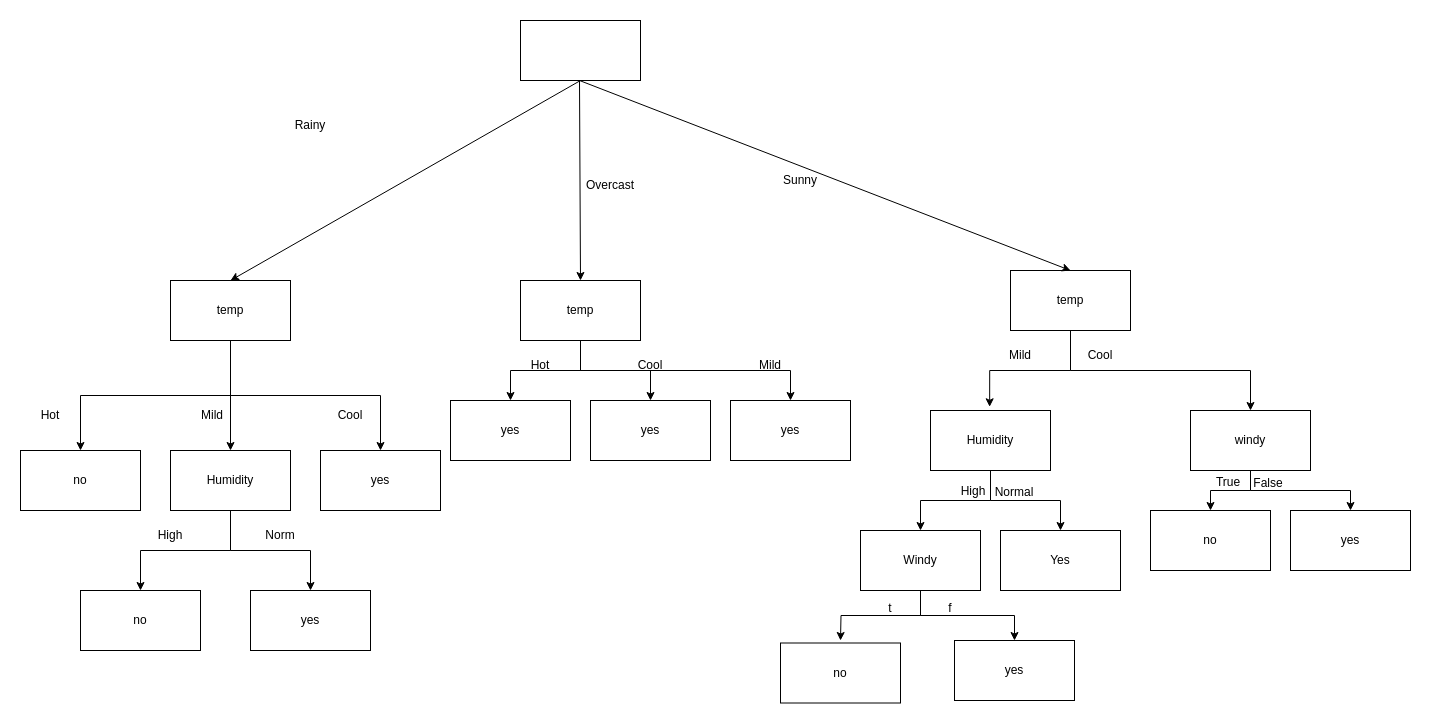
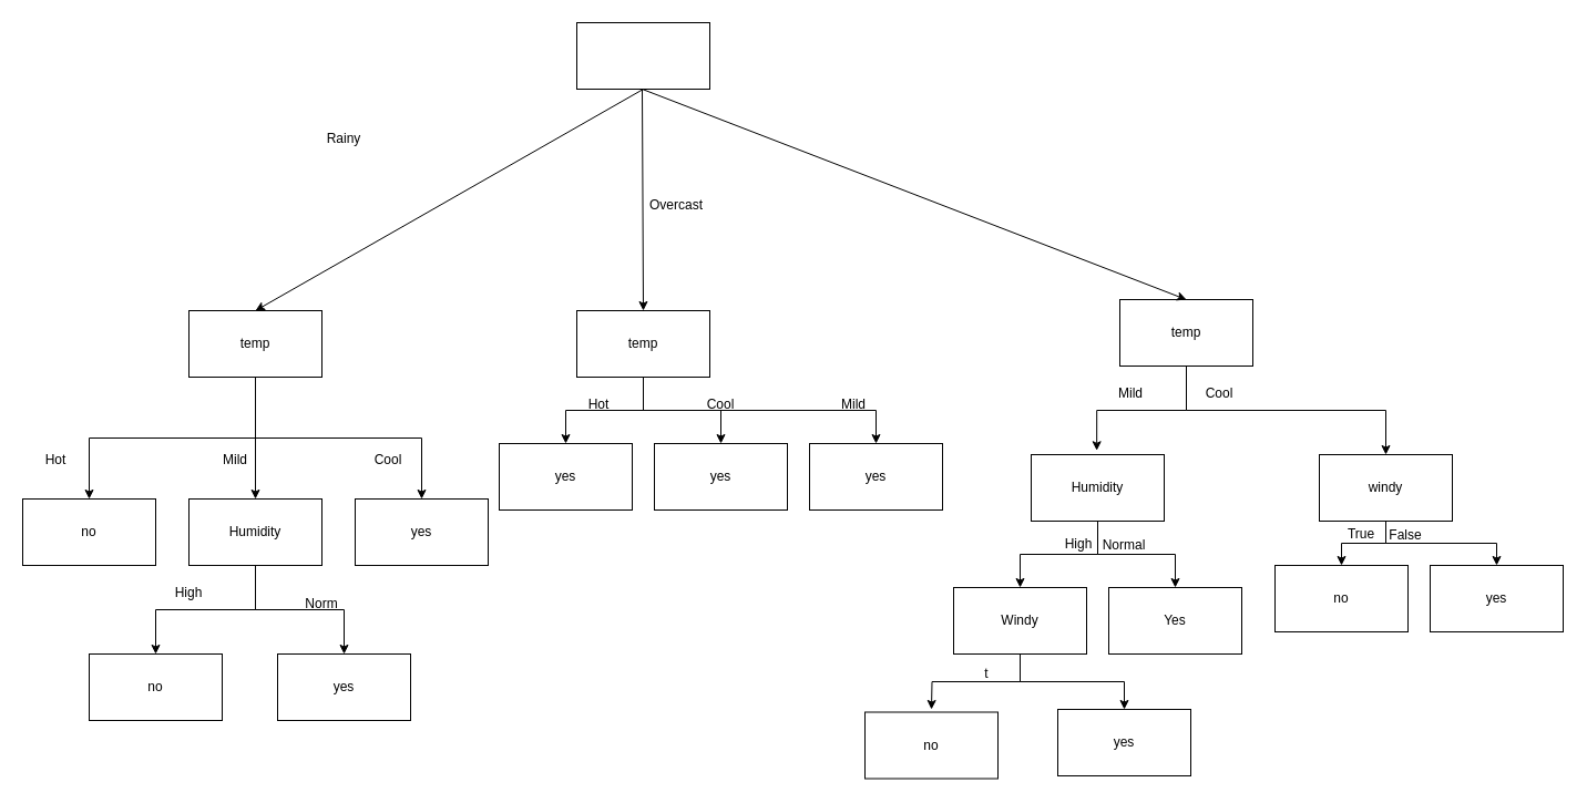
  <mxCell id="0" />
  <mxCell id="1" parent="0" />
  <mxCell id="2" value="" style="rounded=0;whiteSpace=wrap;html=1;" parent="1" vertex="1"><mxGeometry x="520" y="20" width="120" height="60" as="geometry" /></mxCell>
  <mxCell id="3" style="edgeStyle=orthogonalEdgeStyle;rounded=0;orthogonalLoop=1;jettySize=auto;html=1;exitX=0.5;exitY=1;exitDx=0;exitDy=0;entryX=0.5;entryY=0;entryDx=0;entryDy=0;" edge="1" parent="1" source="6" target="22"><mxGeometry relative="1" as="geometry" /></mxCell>
  <mxCell id="4" style="edgeStyle=orthogonalEdgeStyle;rounded=0;orthogonalLoop=1;jettySize=auto;html=1;exitX=0.5;exitY=1;exitDx=0;exitDy=0;entryX=0.5;entryY=0;entryDx=0;entryDy=0;" edge="1" parent="1" source="6" target="26"><mxGeometry relative="1" as="geometry" /></mxCell>
  <mxCell id="5" style="edgeStyle=orthogonalEdgeStyle;rounded=0;orthogonalLoop=1;jettySize=auto;html=1;exitX=0.5;exitY=1;exitDx=0;exitDy=0;entryX=0.5;entryY=0;entryDx=0;entryDy=0;" edge="1" parent="1" source="6" target="28"><mxGeometry relative="1" as="geometry" /></mxCell>
  <mxCell id="6" value="" style="rounded=0;whiteSpace=wrap;html=1;" vertex="1" parent="1"><mxGeometry x="170" y="280" width="120" height="60" as="geometry" /></mxCell>
  <mxCell id="7" value="temp" style="text;html=1;align=center;verticalAlign=middle;whiteSpace=wrap;rounded=0;" vertex="1" parent="1"><mxGeometry x="200" y="295" width="60" height="30" as="geometry" /></mxCell>
  <mxCell id="8" style="edgeStyle=orthogonalEdgeStyle;rounded=0;orthogonalLoop=1;jettySize=auto;html=1;exitX=0.5;exitY=1;exitDx=0;exitDy=0;entryX=0.5;entryY=0;entryDx=0;entryDy=0;" edge="1" parent="1" source="11" target="73"><mxGeometry relative="1" as="geometry" /></mxCell>
  <mxCell id="9" style="edgeStyle=orthogonalEdgeStyle;rounded=0;orthogonalLoop=1;jettySize=auto;html=1;exitX=0.5;exitY=1;exitDx=0;exitDy=0;entryX=0.5;entryY=0;entryDx=0;entryDy=0;" edge="1" parent="1" source="11" target="75"><mxGeometry relative="1" as="geometry" /></mxCell>
  <mxCell id="10" style="edgeStyle=orthogonalEdgeStyle;rounded=0;orthogonalLoop=1;jettySize=auto;html=1;exitX=0.5;exitY=1;exitDx=0;exitDy=0;entryX=0.5;entryY=0;entryDx=0;entryDy=0;" edge="1" parent="1" source="11" target="77"><mxGeometry relative="1" as="geometry" /></mxCell>
  <mxCell id="11" value="" style="rounded=0;whiteSpace=wrap;html=1;" vertex="1" parent="1"><mxGeometry x="520" y="280" width="120" height="60" as="geometry" /></mxCell>
  <mxCell id="12" value="temp" style="text;html=1;align=center;verticalAlign=middle;whiteSpace=wrap;rounded=0;" vertex="1" parent="1"><mxGeometry x="550" y="295" width="60" height="30" as="geometry" /></mxCell>
  <mxCell id="13" style="edgeStyle=orthogonalEdgeStyle;rounded=0;orthogonalLoop=1;jettySize=auto;html=1;exitX=0.5;exitY=1;exitDx=0;exitDy=0;entryX=0.5;entryY=0;entryDx=0;entryDy=0;" edge="1" parent="1" source="14" target="45"><mxGeometry relative="1" as="geometry" /></mxCell>
  <mxCell id="14" value="" style="rounded=0;whiteSpace=wrap;html=1;" vertex="1" parent="1"><mxGeometry x="1010" y="270" width="120" height="60" as="geometry" /></mxCell>
  <mxCell id="15" value="temp" style="text;html=1;align=center;verticalAlign=middle;whiteSpace=wrap;rounded=0;" vertex="1" parent="1"><mxGeometry x="1040" y="285" width="60" height="30" as="geometry" /></mxCell>
  <mxCell id="16" value="" style="endArrow=classic;html=1;rounded=0;entryX=0.5;entryY=0;entryDx=0;entryDy=0;" edge="1" parent="1" target="6"><mxGeometry width="50" height="50" relative="1" as="geometry"><mxPoint x="580" y="80" as="sourcePoint" /><mxPoint x="630" y="30" as="targetPoint" /></mxGeometry></mxCell>
  <mxCell id="17" value="" style="endArrow=classic;html=1;rounded=0;entryX=0.5;entryY=0;entryDx=0;entryDy=0;" edge="1" parent="1" target="11"><mxGeometry width="50" height="50" relative="1" as="geometry"><mxPoint x="579" y="80" as="sourcePoint" /><mxPoint x="629" y="30" as="targetPoint" /></mxGeometry></mxCell>
  <mxCell id="18" value="" style="endArrow=classic;html=1;rounded=0;entryX=0.5;entryY=0;entryDx=0;entryDy=0;" edge="1" parent="1" target="14"><mxGeometry width="50" height="50" relative="1" as="geometry"><mxPoint x="579" y="80" as="sourcePoint" /><mxPoint x="629" y="30" as="targetPoint" /></mxGeometry></mxCell>
  <mxCell id="19" value="Rainy" style="text;html=1;align=center;verticalAlign=middle;whiteSpace=wrap;rounded=0;" vertex="1" parent="1"><mxGeometry x="280" y="110" width="60" height="30" as="geometry" /></mxCell>
  <mxCell id="20" value="Overcast" style="text;html=1;align=center;verticalAlign=middle;whiteSpace=wrap;rounded=0;" vertex="1" parent="1"><mxGeometry x="580" y="170" width="60" height="30" as="geometry" /></mxCell>
- <mxCell id="21" value="Sunny" style="text;html=1;align=center;verticalAlign=middle;whiteSpace=wrap;rounded=0;" vertex="1" parent="1"><mxGeometry x="770" y="165" width="60" height="30" as="geometry" /></mxCell>
  <mxCell id="22" value="" style="rounded=0;whiteSpace=wrap;html=1;" vertex="1" parent="1"><mxGeometry x="20" y="450" width="120" height="60" as="geometry" /></mxCell>
  <mxCell id="23" value="no" style="text;html=1;align=center;verticalAlign=middle;whiteSpace=wrap;rounded=0;" vertex="1" parent="1"><mxGeometry x="50" y="465" width="60" height="30" as="geometry" /></mxCell>
  <mxCell id="24" style="edgeStyle=orthogonalEdgeStyle;rounded=0;orthogonalLoop=1;jettySize=auto;html=1;exitX=0.5;exitY=1;exitDx=0;exitDy=0;entryX=0.5;entryY=0;entryDx=0;entryDy=0;" edge="1" parent="1" source="26" target="35"><mxGeometry relative="1" as="geometry" /></mxCell>
  <mxCell id="25" style="edgeStyle=orthogonalEdgeStyle;rounded=0;orthogonalLoop=1;jettySize=auto;html=1;exitX=0.5;exitY=1;exitDx=0;exitDy=0;entryX=0.5;entryY=0;entryDx=0;entryDy=0;" edge="1" parent="1" source="26" target="33"><mxGeometry relative="1" as="geometry" /></mxCell>
  <mxCell id="26" value="" style="rounded=0;whiteSpace=wrap;html=1;" vertex="1" parent="1"><mxGeometry x="170" y="450" width="120" height="60" as="geometry" /></mxCell>
  <mxCell id="27" value="Humidity" style="text;html=1;align=center;verticalAlign=middle;whiteSpace=wrap;rounded=0;" vertex="1" parent="1"><mxGeometry x="200" y="465" width="60" height="30" as="geometry" /></mxCell>
  <mxCell id="28" value="" style="rounded=0;whiteSpace=wrap;html=1;" vertex="1" parent="1"><mxGeometry x="320" y="450" width="120" height="60" as="geometry" /></mxCell>
  <mxCell id="29" value="yes" style="text;html=1;align=center;verticalAlign=middle;whiteSpace=wrap;rounded=0;" vertex="1" parent="1"><mxGeometry x="350" y="465" width="60" height="30" as="geometry" /></mxCell>
  <mxCell id="30" value="Hot" style="text;html=1;align=center;verticalAlign=middle;whiteSpace=wrap;rounded=0;" vertex="1" parent="1"><mxGeometry x="20" y="400" width="60" height="30" as="geometry" /></mxCell>
  <mxCell id="31" value="Mild" style="text;html=1;align=center;verticalAlign=middle;whiteSpace=wrap;rounded=0;" vertex="1" parent="1"><mxGeometry x="182" y="400" width="60" height="30" as="geometry" /></mxCell>
  <mxCell id="32" value="Cool" style="text;html=1;align=center;verticalAlign=middle;whiteSpace=wrap;rounded=0;" vertex="1" parent="1"><mxGeometry x="320" y="400" width="60" height="30" as="geometry" /></mxCell>
  <mxCell id="33" value="" style="rounded=0;whiteSpace=wrap;html=1;" vertex="1" parent="1"><mxGeometry x="80" y="590" width="120" height="60" as="geometry" /></mxCell>
  <mxCell id="34" value="no" style="text;html=1;align=center;verticalAlign=middle;whiteSpace=wrap;rounded=0;" vertex="1" parent="1"><mxGeometry x="110" y="605" width="60" height="30" as="geometry" /></mxCell>
  <mxCell id="35" value="" style="rounded=0;whiteSpace=wrap;html=1;" vertex="1" parent="1"><mxGeometry x="250" y="590" width="120" height="60" as="geometry" /></mxCell>
  <mxCell id="36" value="yes" style="text;html=1;align=center;verticalAlign=middle;whiteSpace=wrap;rounded=0;" vertex="1" parent="1"><mxGeometry x="280" y="605" width="60" height="30" as="geometry" /></mxCell>
  <mxCell id="37" value="High" style="text;html=1;align=center;verticalAlign=middle;whiteSpace=wrap;rounded=0;" vertex="1" parent="1"><mxGeometry x="140" y="520" width="60" height="30" as="geometry" /></mxCell>
- <mxCell id="38" value="Norm" style="text;html=1;align=center;verticalAlign=middle;whiteSpace=wrap;rounded=0;" vertex="1" parent="1"><mxGeometry x="250" y="520" width="60" height="30" as="geometry" /></mxCell>
+ <mxCell id="38" value="Norm" style="text;html=1;align=center;verticalAlign=middle;whiteSpace=wrap;rounded=0;" vertex="1" parent="1"><mxGeometry x="260" y="530" width="60" height="30" as="geometry" /></mxCell>
  <mxCell id="39" style="edgeStyle=orthogonalEdgeStyle;rounded=0;orthogonalLoop=1;jettySize=auto;html=1;exitX=0.5;exitY=1;exitDx=0;exitDy=0;entryX=0.5;entryY=0;entryDx=0;entryDy=0;" edge="1" parent="1" source="41" target="52"><mxGeometry relative="1" as="geometry" /></mxCell>
  <mxCell id="40" style="edgeStyle=orthogonalEdgeStyle;rounded=0;orthogonalLoop=1;jettySize=auto;html=1;exitX=0.5;exitY=1;exitDx=0;exitDy=0;entryX=0.5;entryY=0;entryDx=0;entryDy=0;" edge="1" parent="1" source="41" target="54"><mxGeometry relative="1" as="geometry" /></mxCell>
  <mxCell id="41" value="" style="rounded=0;whiteSpace=wrap;html=1;" vertex="1" parent="1"><mxGeometry x="930" y="410" width="120" height="60" as="geometry" /></mxCell>
  <mxCell id="42" value="Humidity" style="text;html=1;align=center;verticalAlign=middle;whiteSpace=wrap;rounded=0;" vertex="1" parent="1"><mxGeometry x="960" y="425" width="60" height="30" as="geometry" /></mxCell>
  <mxCell id="43" style="edgeStyle=orthogonalEdgeStyle;rounded=0;orthogonalLoop=1;jettySize=auto;html=1;exitX=0.5;exitY=1;exitDx=0;exitDy=0;entryX=0.5;entryY=0;entryDx=0;entryDy=0;" edge="1" parent="1" source="45" target="66"><mxGeometry relative="1" as="geometry" /></mxCell>
  <mxCell id="44" style="edgeStyle=orthogonalEdgeStyle;rounded=0;orthogonalLoop=1;jettySize=auto;html=1;exitX=0.5;exitY=1;exitDx=0;exitDy=0;entryX=0.5;entryY=0;entryDx=0;entryDy=0;" edge="1" parent="1" source="45" target="64"><mxGeometry relative="1" as="geometry" /></mxCell>
  <mxCell id="45" value="" style="rounded=0;whiteSpace=wrap;html=1;" vertex="1" parent="1"><mxGeometry x="1190" y="410" width="120" height="60" as="geometry" /></mxCell>
  <mxCell id="46" value="windy" style="text;html=1;align=center;verticalAlign=middle;whiteSpace=wrap;rounded=0;" vertex="1" parent="1"><mxGeometry x="1220" y="425" width="60" height="30" as="geometry" /></mxCell>
  <mxCell id="47" style="edgeStyle=orthogonalEdgeStyle;rounded=0;orthogonalLoop=1;jettySize=auto;html=1;exitX=0.5;exitY=1;exitDx=0;exitDy=0;entryX=0.493;entryY=-0.062;entryDx=0;entryDy=0;entryPerimeter=0;" edge="1" parent="1" source="14" target="41"><mxGeometry relative="1" as="geometry" /></mxCell>
  <mxCell id="48" value="Mild" style="text;html=1;align=center;verticalAlign=middle;whiteSpace=wrap;rounded=0;" vertex="1" parent="1"><mxGeometry x="990" y="340" width="60" height="30" as="geometry" /></mxCell>
  <mxCell id="49" value="Cool" style="text;html=1;align=center;verticalAlign=middle;whiteSpace=wrap;rounded=0;" vertex="1" parent="1"><mxGeometry x="1070" y="340" width="60" height="30" as="geometry" /></mxCell>
  <mxCell id="50" style="edgeStyle=orthogonalEdgeStyle;rounded=0;orthogonalLoop=1;jettySize=auto;html=1;exitX=0.5;exitY=1;exitDx=0;exitDy=0;entryX=0.5;entryY=0;entryDx=0;entryDy=0;" edge="1" parent="1" source="52"><mxGeometry relative="1" as="geometry"><mxPoint x="840" y="640" as="targetPoint" /></mxGeometry></mxCell>
  <mxCell id="51" style="edgeStyle=orthogonalEdgeStyle;rounded=0;orthogonalLoop=1;jettySize=auto;html=1;exitX=0.5;exitY=1;exitDx=0;exitDy=0;entryX=0.5;entryY=0;entryDx=0;entryDy=0;" edge="1" parent="1" source="52" target="60"><mxGeometry relative="1" as="geometry" /></mxCell>
  <mxCell id="52" value="" style="rounded=0;whiteSpace=wrap;html=1;" vertex="1" parent="1"><mxGeometry x="860" y="530" width="120" height="60" as="geometry" /></mxCell>
  <mxCell id="53" value="High" style="text;html=1;align=center;verticalAlign=middle;whiteSpace=wrap;rounded=0;" vertex="1" parent="1"><mxGeometry x="943" y="476" width="60" height="30" as="geometry" /></mxCell>
  <mxCell id="54" value="" style="rounded=0;whiteSpace=wrap;html=1;" vertex="1" parent="1"><mxGeometry x="1000" y="530" width="120" height="60" as="geometry" /></mxCell>
  <mxCell id="55" value="Normal" style="text;html=1;align=center;verticalAlign=middle;whiteSpace=wrap;rounded=0;" vertex="1" parent="1"><mxGeometry x="984" y="477" width="60" height="30" as="geometry" /></mxCell>
  <mxCell id="56" value="Yes" style="text;html=1;align=center;verticalAlign=middle;whiteSpace=wrap;rounded=0;" vertex="1" parent="1"><mxGeometry x="1030" y="545" width="60" height="30" as="geometry" /></mxCell>
  <mxCell id="57" value="Windy" style="text;html=1;align=center;verticalAlign=middle;whiteSpace=wrap;rounded=0;" vertex="1" parent="1"><mxGeometry x="890" y="545" width="60" height="30" as="geometry" /></mxCell>
  <mxCell id="58" value="" style="rounded=0;whiteSpace=wrap;html=1;" vertex="1" parent="1"><mxGeometry x="780" y="642.5" width="120" height="60" as="geometry" /></mxCell>
  <mxCell id="59" value="no" style="text;html=1;align=center;verticalAlign=middle;whiteSpace=wrap;rounded=0;" vertex="1" parent="1"><mxGeometry x="810" y="655" width="60" height="35" as="geometry" /></mxCell>
  <mxCell id="60" value="" style="rounded=0;whiteSpace=wrap;html=1;" vertex="1" parent="1"><mxGeometry x="954" y="640" width="120" height="60" as="geometry" /></mxCell>
  <mxCell id="61" value="yes" style="text;html=1;align=center;verticalAlign=middle;whiteSpace=wrap;rounded=0;" vertex="1" parent="1"><mxGeometry x="984" y="655" width="60" height="30" as="geometry" /></mxCell>
  <mxCell id="62" value="t" style="text;html=1;align=center;verticalAlign=middle;whiteSpace=wrap;rounded=0;" vertex="1" parent="1"><mxGeometry x="860" y="590" width="60" height="35" as="geometry" /></mxCell>
- <mxCell id="63" value="f" style="text;html=1;align=center;verticalAlign=middle;whiteSpace=wrap;rounded=0;" vertex="1" parent="1"><mxGeometry x="920" y="590" width="60" height="35" as="geometry" /></mxCell>
  <mxCell id="64" value="" style="rounded=0;whiteSpace=wrap;html=1;" vertex="1" parent="1"><mxGeometry x="1290" y="510" width="120" height="60" as="geometry" /></mxCell>
  <mxCell id="65" value="yes" style="text;html=1;align=center;verticalAlign=middle;whiteSpace=wrap;rounded=0;" vertex="1" parent="1"><mxGeometry x="1320" y="525" width="60" height="30" as="geometry" /></mxCell>
  <mxCell id="66" value="" style="rounded=0;whiteSpace=wrap;html=1;" vertex="1" parent="1"><mxGeometry x="1150" y="510" width="120" height="60" as="geometry" /></mxCell>
  <mxCell id="67" value="no" style="text;html=1;align=center;verticalAlign=middle;whiteSpace=wrap;rounded=0;" vertex="1" parent="1"><mxGeometry x="1180" y="525" width="60" height="30" as="geometry" /></mxCell>
  <mxCell id="68" value="True" style="text;html=1;align=center;verticalAlign=middle;whiteSpace=wrap;rounded=0;" vertex="1" parent="1"><mxGeometry x="1198" y="467" width="60" height="30" as="geometry" /></mxCell>
  <mxCell id="69" value="False" style="text;html=1;align=center;verticalAlign=middle;whiteSpace=wrap;rounded=0;" vertex="1" parent="1"><mxGeometry x="1238" y="468" width="60" height="30" as="geometry" /></mxCell>
  <mxCell id="70" value="Hot" style="text;html=1;align=center;verticalAlign=middle;whiteSpace=wrap;rounded=0;" vertex="1" parent="1"><mxGeometry x="510" y="350" width="60" height="30" as="geometry" /></mxCell>
  <mxCell id="71" value="Mild" style="text;html=1;align=center;verticalAlign=middle;whiteSpace=wrap;rounded=0;" vertex="1" parent="1"><mxGeometry x="740" y="350" width="60" height="30" as="geometry" /></mxCell>
  <mxCell id="72" value="Cool" style="text;html=1;align=center;verticalAlign=middle;whiteSpace=wrap;rounded=0;" vertex="1" parent="1"><mxGeometry x="620" y="350" width="60" height="30" as="geometry" /></mxCell>
  <mxCell id="73" value="" style="rounded=0;whiteSpace=wrap;html=1;" vertex="1" parent="1"><mxGeometry x="450" y="400" width="120" height="60" as="geometry" /></mxCell>
  <mxCell id="74" value="yes" style="text;html=1;align=center;verticalAlign=middle;whiteSpace=wrap;rounded=0;" vertex="1" parent="1"><mxGeometry x="480" y="415" width="60" height="30" as="geometry" /></mxCell>
  <mxCell id="75" value="" style="rounded=0;whiteSpace=wrap;html=1;" vertex="1" parent="1"><mxGeometry x="590" y="400" width="120" height="60" as="geometry" /></mxCell>
  <mxCell id="76" value="yes" style="text;html=1;align=center;verticalAlign=middle;whiteSpace=wrap;rounded=0;" vertex="1" parent="1"><mxGeometry x="620" y="415" width="60" height="30" as="geometry" /></mxCell>
  <mxCell id="77" value="" style="rounded=0;whiteSpace=wrap;html=1;" vertex="1" parent="1"><mxGeometry x="730" y="400" width="120" height="60" as="geometry" /></mxCell>
  <mxCell id="78" value="yes" style="text;html=1;align=center;verticalAlign=middle;whiteSpace=wrap;rounded=0;" vertex="1" parent="1"><mxGeometry x="760" y="415" width="60" height="30" as="geometry" /></mxCell>
